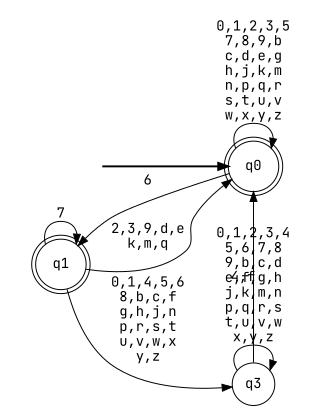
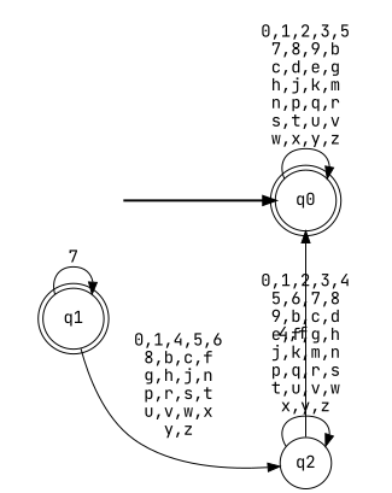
  digraph {
    fontname="JetBrains Mono"
    rankdir=LR
    node [fontname="JetBrains Mono" shape=doublecircle style="rounded,filled" color=black fillcolor=white]
    edge [fontname="JetBrains Mono"]
    __start0 [height=0 shape=none style=invis width=0 color="" fillcolor=""]
    n2 [label=q0]
    n3 [label=q1]
-   n4 [label=q3 shape=circle style=filled]
+   n4 [label=q2 shape=circle style=filled]
    subgraph cluster_1 {
      nodesep=0.15
      ranksep=0.15
      style=invis
      __start0
      n2
    }
    __start0 -> n2 [penwidth=2]
    n2 -> n2 [label="0,1,2,3,5\n7,8,9,b\nc,d,e,g\nh,j,k,m\nn,p,q,r\ns,t,u,v\nw,x,y,z"]
-   n2 -> n3 [label=6]
-   n3 -> n2 [label="2,3,9,d,e\nk,m,q"]
    n3 -> n3 [label=7]
    n3 -> n4 [label="0,1,4,5,6\n8,b,c,f\ng,h,j,n\np,r,s,t\nu,v,w,x\ny,z"]
    n4 -> n2 [label="4,f"]
    n4 -> n4 [label="0,1,2,3,4\n5,6,7,8\n9,b,c,d\ne,f,g,h\nj,k,m,n\np,q,r,s\nt,u,v,w\nx,y,z"]
  }
